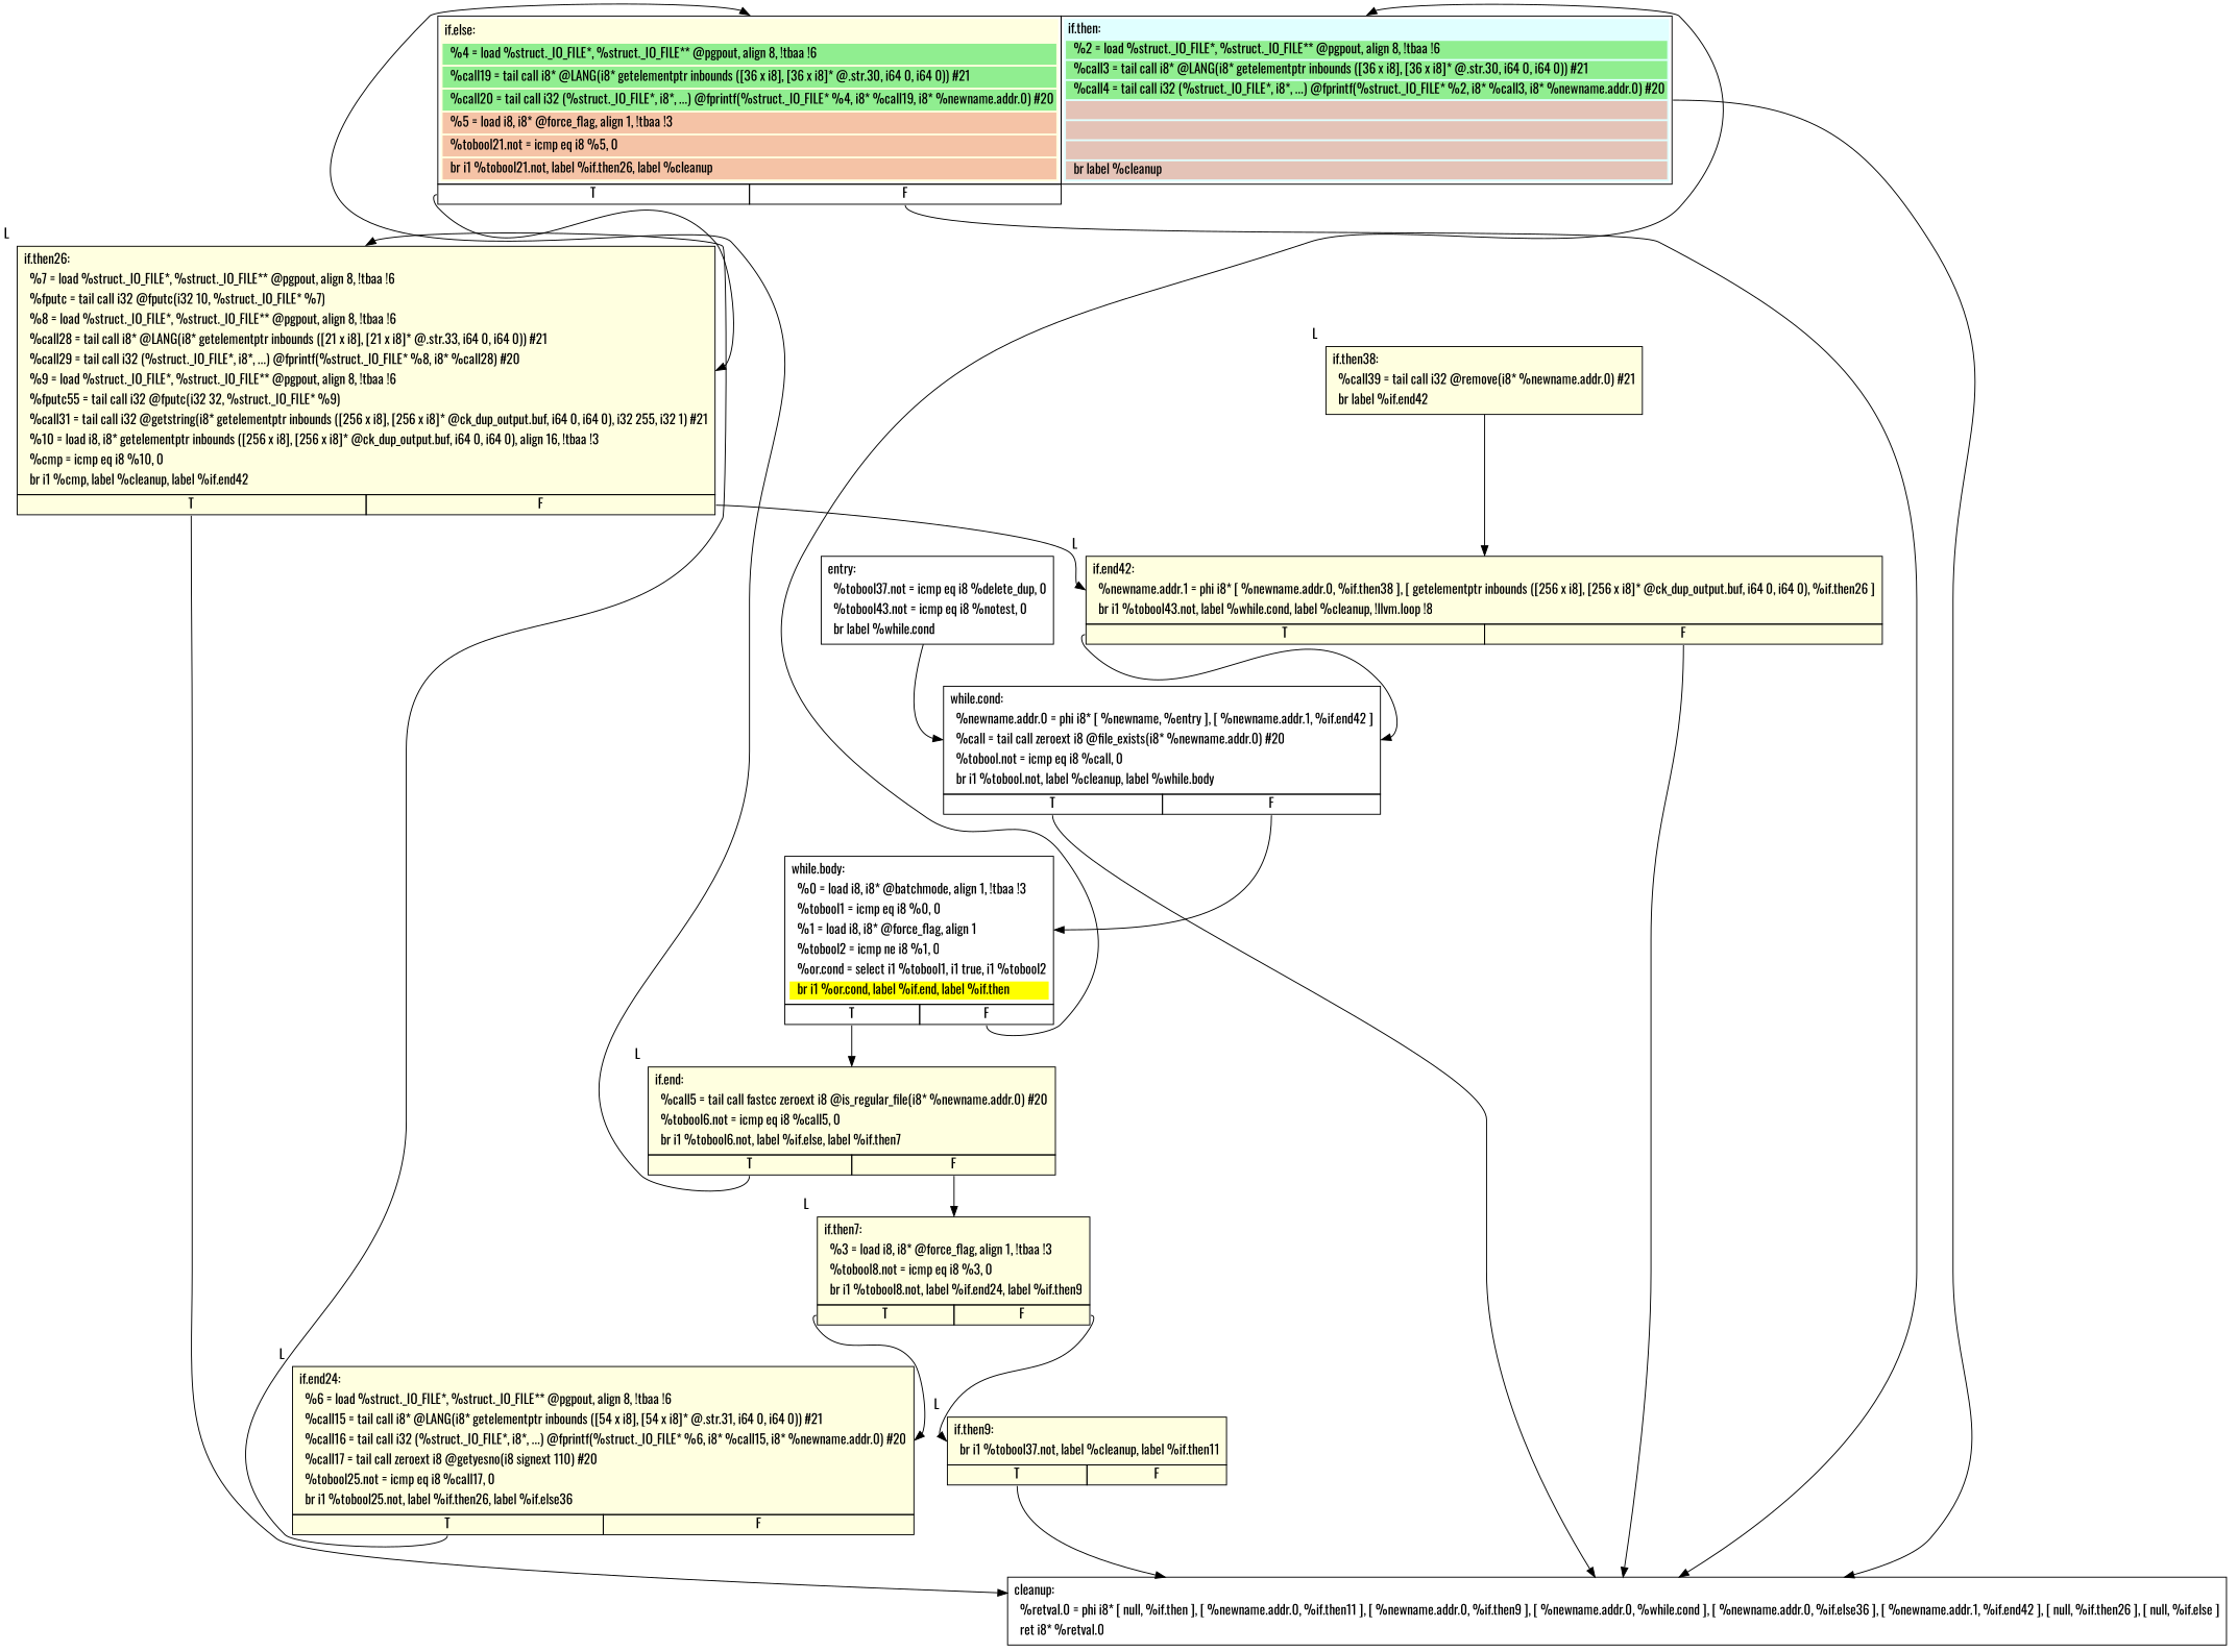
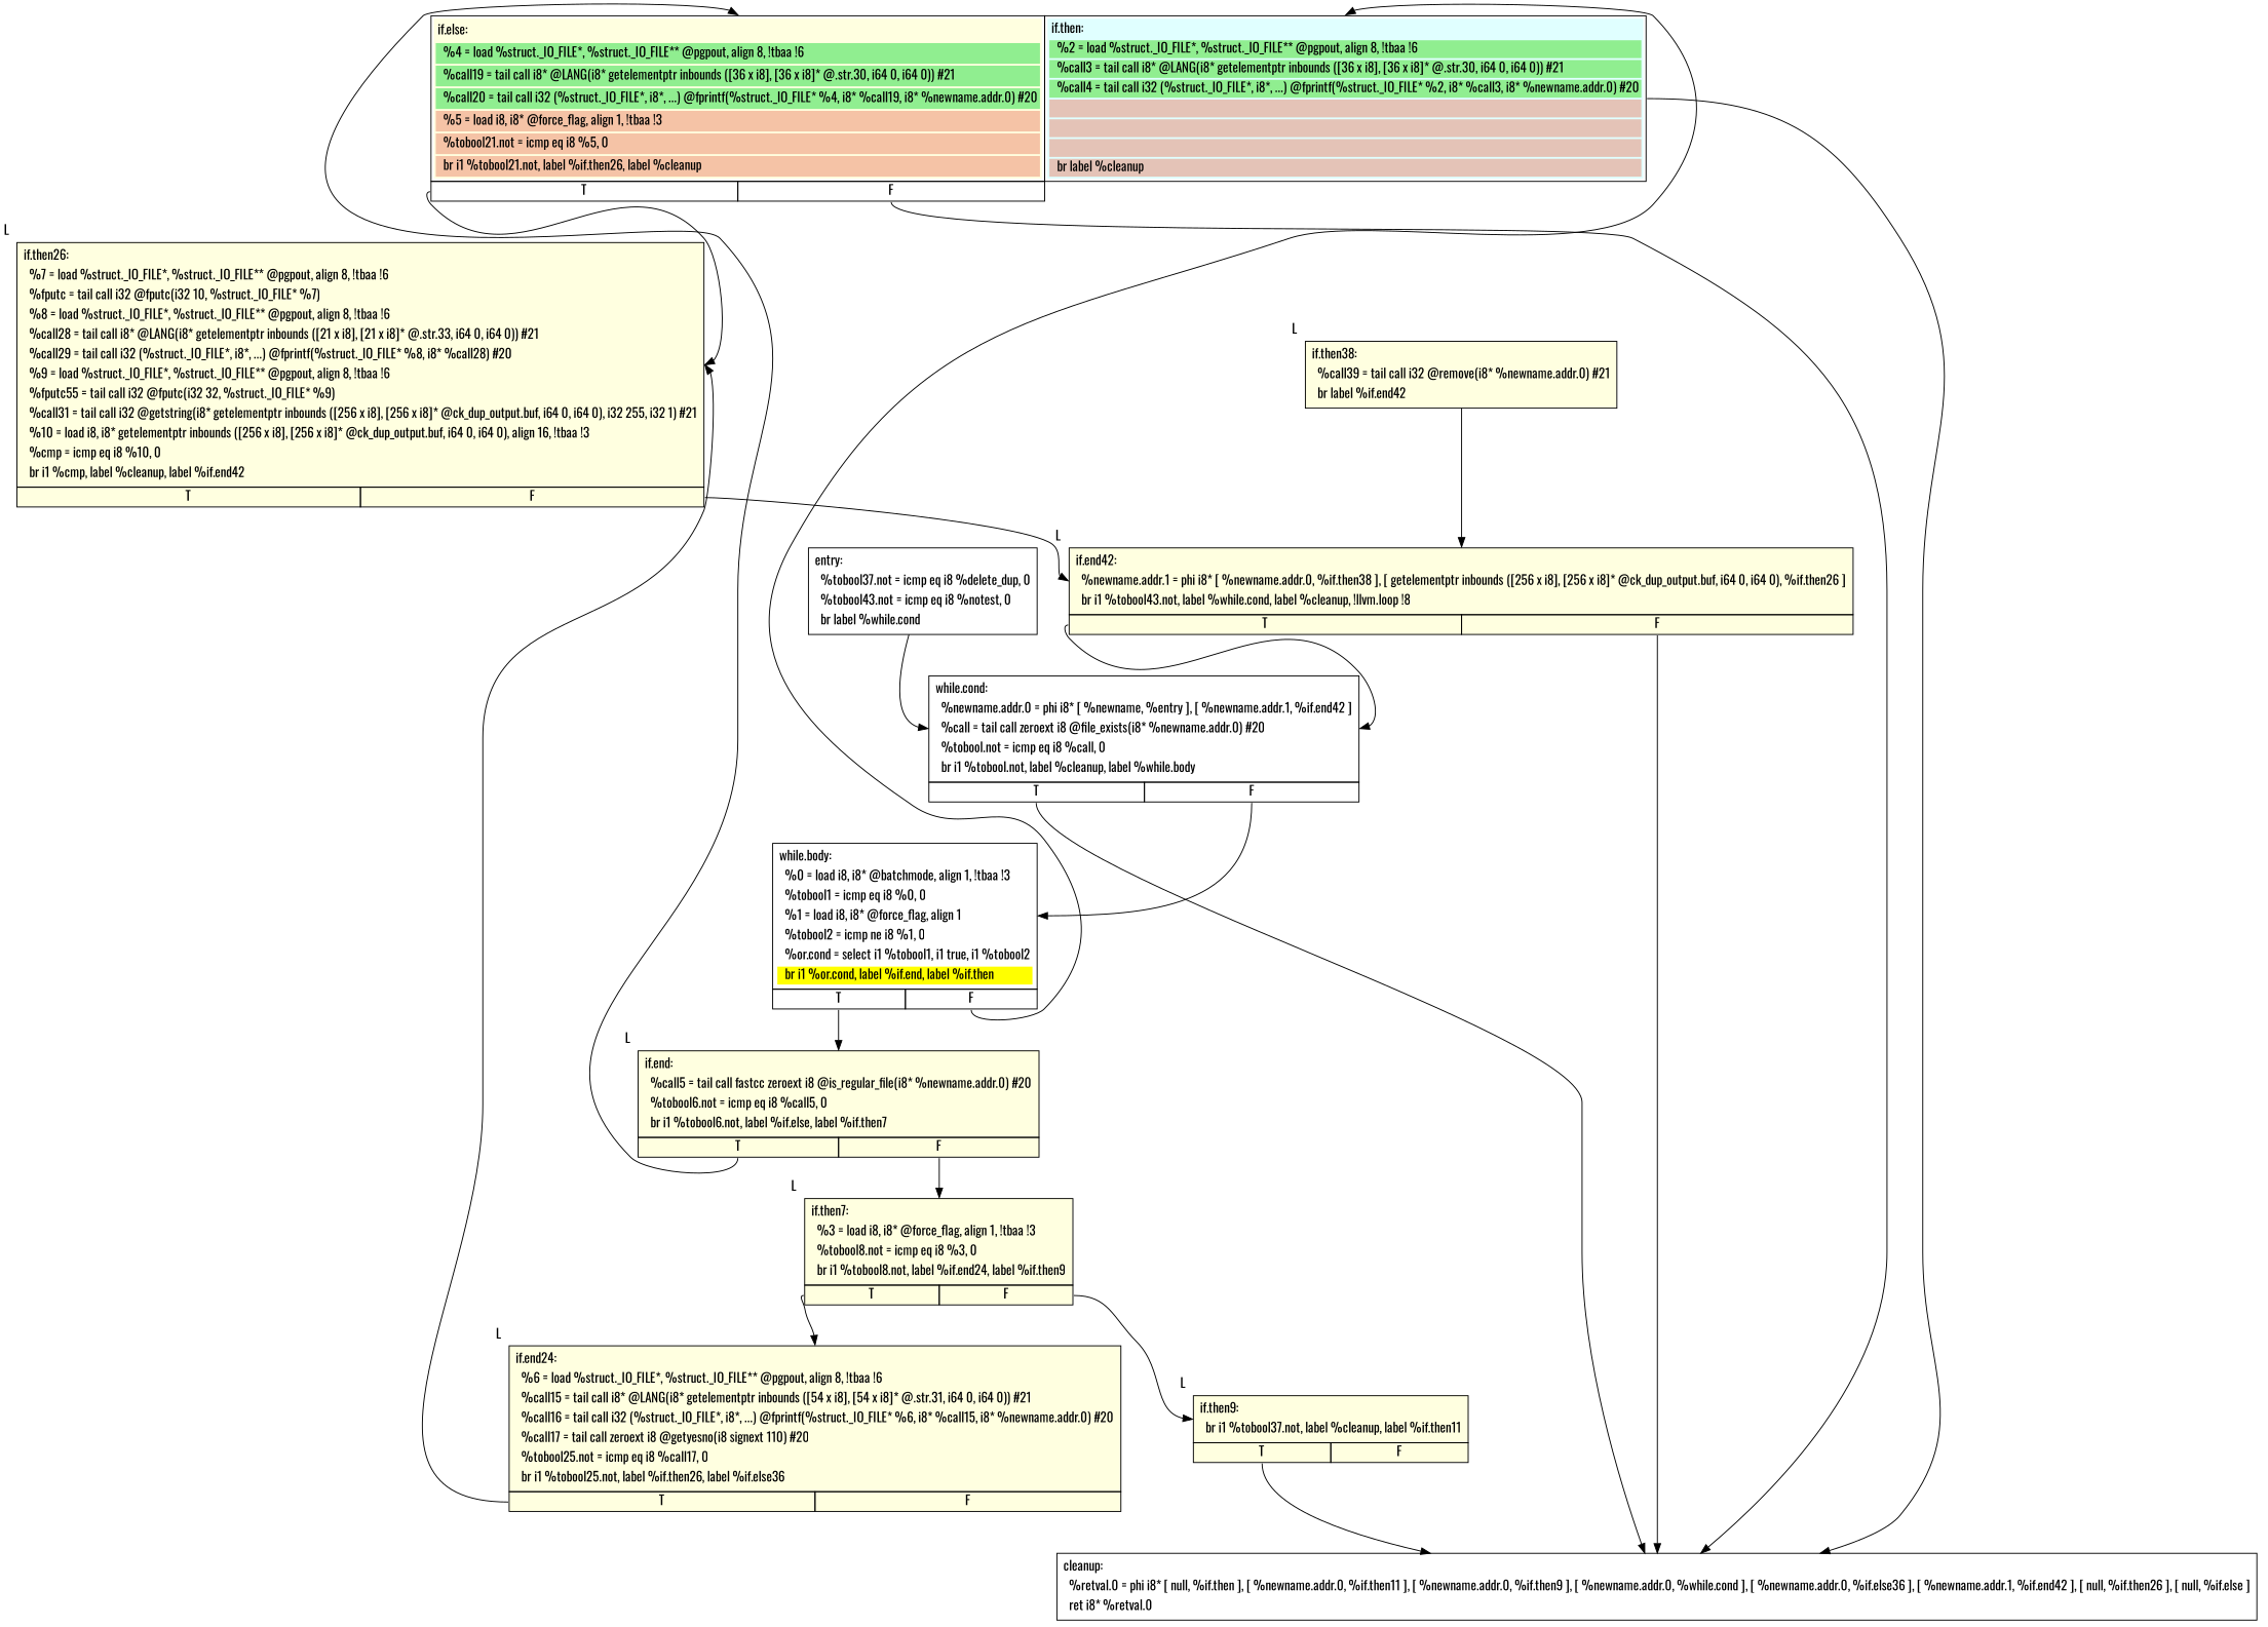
  digraph {
    fontname=Oswald
    node [fontname=Oswald shape=none xlabel=L]
    edge [fontname=Oswald headport=f tailport=fT]
    n1 [label=<<table border="0" cellspacing="0"> <tr><td port="f1" border="1" colspan="2"><table bgcolor="LightYellow" border="0"> <tr><td align="left">if.else:</td></tr> <tr><td bgcolor="lightgreen" align="left">  %4 = load %struct._IO_FILE*, %struct._IO_FILE** @pgpout, align 8, !tbaa !6</td></tr> <tr><td bgcolor="lightgreen" align="left">  %call19 = tail call i8* @LANG(i8* getelementptr inbounds ([36 x i8], [36 x i8]* @.str.30, i64 0, i64 0)) #21</td></tr> <tr><td bgcolor="lightgreen" align="left">  %call20 = tail call i32 (%struct._IO_FILE*, i8*, ...) @fprintf(%struct._IO_FILE* %4, i8* %call19, i8* %newname.addr.0) #20</td></tr> <tr><td bgcolor="#e8765c70" align="left">  %5 = load i8, i8* @force_flag, align 1, !tbaa !3</td></tr> <tr><td bgcolor="#e8765c70" align="left">  %tobool21.not = icmp eq i8 %5, 0</td></tr> <tr><td bgcolor="#e8765c70" align="left">  br i1 %tobool21.not, label %if.then26, label %cleanup</td></tr> </table> </td> <td port="f2" border="1" colspan="2"><table bgcolor="LightCyan" border="0"> <tr><td align="left">if.then:</td></tr> <tr><td bgcolor="lightgreen" align="left">  %2 = load %struct._IO_FILE*, %struct._IO_FILE** @pgpout, align 8, !tbaa !6</td></tr> <tr><td bgcolor="lightgreen" align="left">  %call3 = tail call i8* @LANG(i8* getelementptr inbounds ([36 x i8], [36 x i8]* @.str.30, i64 0, i64 0)) #21</td></tr> <tr><td bgcolor="lightgreen" align="left">  %call4 = tail call i32 (%struct._IO_FILE*, i8*, ...) @fprintf(%struct._IO_FILE* %2, i8* %call3, i8* %newname.addr.0) #20</td></tr> <tr><td bgcolor="#e8765c70" align="left"> </td></tr> <tr><td bgcolor="#e8765c70" align="left"> </td></tr> <tr><td bgcolor="#e8765c70" align="left"> </td></tr> <tr><td bgcolor="#e8765c70" align="left">  br label %cleanup</td></tr> </table> </td></tr> <tr><td border="1" port="f1T">T</td><td border="1" port="f1F">F</td> <td border="0" colspan="2"> </td> </tr> </table>> xlabel=""]
    n2 [label=<<table  bgcolor="LightYellow"  border="0" cellspacing="0"> <tr><td port="f" border="1" colspan="2"><table border="0"> <tr><td align="left">if.then26:</td></tr> <tr><td align="left">  %7 = load %struct._IO_FILE*, %struct._IO_FILE** @pgpout, align 8, !tbaa !6</td></tr> <tr><td align="left">  %fputc = tail call i32 @fputc(i32 10, %struct._IO_FILE* %7)</td></tr> <tr><td align="left">  %8 = load %struct._IO_FILE*, %struct._IO_FILE** @pgpout, align 8, !tbaa !6</td></tr> <tr><td align="left">  %call28 = tail call i8* @LANG(i8* getelementptr inbounds ([21 x i8], [21 x i8]* @.str.33, i64 0, i64 0)) #21</td></tr> <tr><td align="left">  %call29 = tail call i32 (%struct._IO_FILE*, i8*, ...) @fprintf(%struct._IO_FILE* %8, i8* %call28) #20</td></tr> <tr><td align="left">  %9 = load %struct._IO_FILE*, %struct._IO_FILE** @pgpout, align 8, !tbaa !6</td></tr> <tr><td align="left">  %fputc55 = tail call i32 @fputc(i32 32, %struct._IO_FILE* %9)</td></tr> <tr><td align="left">  %call31 = tail call i32 @getstring(i8* getelementptr inbounds ([256 x i8], [256 x i8]* @ck_dup_output.buf, i64 0, i64 0), i32 255, i32 1) #21</td></tr> <tr><td align="left">  %10 = load i8, i8* getelementptr inbounds ([256 x i8], [256 x i8]* @ck_dup_output.buf, i64 0, i64 0), align 16, !tbaa !3</td></tr> <tr><td align="left">  %cmp = icmp eq i8 %10, 0</td></tr> <tr><td align="left">  br i1 %cmp, label %cleanup, label %if.end42</td></tr> </table> </td></tr> <tr><td border="1" port="fT">T</td><td border="1" port="fF">F</td></tr> </table>>]
    n3 [label=<<table  border="0" cellspacing="0"> <tr><td port="f" border="1"><table border="0"> <tr><td align="left">cleanup:</td></tr> <tr><td align="left">  %retval.0 = phi i8* [ null, %if.then ], [ %newname.addr.0, %if.then11 ], [ %newname.addr.0, %if.then9 ], [ %newname.addr.0, %while.cond ], [ %newname.addr.0, %if.else36 ], [ %newname.addr.1, %if.end42 ], [ null, %if.then26 ], [ null, %if.else ]</td></tr> <tr><td align="left">  ret i8* %retval.0</td></tr> </table> </td></tr> </table>> xlabel=""]
    n4 [label=<<table  bgcolor="LightYellow"  border="0" cellspacing="0"> <tr><td port="f" border="1" colspan="2"><table border="0"> <tr><td align="left">if.end42:</td></tr> <tr><td align="left">  %newname.addr.1 = phi i8* [ %newname.addr.0, %if.then38 ], [ getelementptr inbounds ([256 x i8], [256 x i8]* @ck_dup_output.buf, i64 0, i64 0), %if.then26 ]</td></tr> <tr><td align="left">  br i1 %tobool43.not, label %while.cond, label %cleanup, !llvm.loop !8</td></tr> </table> </td></tr> <tr><td border="1" port="fT">T</td><td border="1" port="fF">F</td></tr> </table>>]
    n5 [label=<<table  border="0" cellspacing="0"> <tr><td port="f" border="1"><table border="0"> <tr><td align="left">entry:</td></tr> <tr><td align="left">  %tobool37.not = icmp eq i8 %delete_dup, 0</td></tr> <tr><td align="left">  %tobool43.not = icmp eq i8 %notest, 0</td></tr> <tr><td align="left">  br label %while.cond</td></tr> </table> </td></tr> </table>> xlabel=""]
    n6 [label=<<table  border="0" cellspacing="0"> <tr><td port="f" border="1" colspan="2"><table border="0"> <tr><td align="left">while.cond:</td></tr> <tr><td align="left">  %newname.addr.0 = phi i8* [ %newname, %entry ], [ %newname.addr.1, %if.end42 ]</td></tr> <tr><td align="left">  %call = tail call zeroext i8 @file_exists(i8* %newname.addr.0) #20</td></tr> <tr><td align="left">  %tobool.not = icmp eq i8 %call, 0</td></tr> <tr><td align="left">  br i1 %tobool.not, label %cleanup, label %while.body</td></tr> </table> </td></tr> <tr><td border="1" port="fT">T</td><td border="1" port="fF">F</td></tr> </table>> xlabel=""]
    n7 [label=<<table  border="0" cellspacing="0"> <tr><td port="f" border="1" colspan="2"><table border="0"> <tr><td align="left">while.body:</td></tr> <tr><td align="left">  %0 = load i8, i8* @batchmode, align 1, !tbaa !3</td></tr> <tr><td align="left">  %tobool1 = icmp eq i8 %0, 0</td></tr> <tr><td align="left">  %1 = load i8, i8* @force_flag, align 1</td></tr> <tr><td align="left">  %tobool2 = icmp ne i8 %1, 0</td></tr> <tr><td align="left">  %or.cond = select i1 %tobool1, i1 true, i1 %tobool2</td></tr> <tr><td bgcolor="yellow" align="left">  br i1 %or.cond, label %if.end, label %if.then</td></tr> </table> </td></tr> <tr><td border="1" port="fT">T</td><td border="1" port="fF">F</td></tr> </table>> xlabel=""]
    n8 [label=<<table  bgcolor="LightYellow"  border="0" cellspacing="0"> <tr><td port="f" border="1" colspan="2"><table border="0"> <tr><td align="left">if.end:</td></tr> <tr><td align="left">  %call5 = tail call fastcc zeroext i8 @is_regular_file(i8* %newname.addr.0) #20</td></tr> <tr><td align="left">  %tobool6.not = icmp eq i8 %call5, 0</td></tr> <tr><td align="left">  br i1 %tobool6.not, label %if.else, label %if.then7</td></tr> </table> </td></tr> <tr><td border="1" port="fT">T</td><td border="1" port="fF">F</td></tr> </table>>]
    n9 [label=<<table  bgcolor="LightYellow"  border="0" cellspacing="0"> <tr><td port="f" border="1" colspan="2"><table border="0"> <tr><td align="left">if.then7:</td></tr> <tr><td align="left">  %3 = load i8, i8* @force_flag, align 1, !tbaa !3</td></tr> <tr><td align="left">  %tobool8.not = icmp eq i8 %3, 0</td></tr> <tr><td align="left">  br i1 %tobool8.not, label %if.end24, label %if.then9</td></tr> </table> </td></tr> <tr><td border="1" port="fT">T</td><td border="1" port="fF">F</td></tr> </table>>]
    n10 [label=<<table  bgcolor="LightYellow"  border="0" cellspacing="0"> <tr><td port="f" border="1" colspan="2"><table border="0"> <tr><td align="left">if.then9:</td></tr> <tr><td align="left">  br i1 %tobool37.not, label %cleanup, label %if.then11</td></tr> </table> </td></tr> <tr><td border="1" port="fT">T</td><td border="1" port="fF">F</td></tr> </table>>]
    n11 [label=<<table  bgcolor="LightYellow"  border="0" cellspacing="0"> <tr><td port="f" border="1" colspan="2"><table border="0"> <tr><td align="left">if.end24:</td></tr> <tr><td align="left">  %6 = load %struct._IO_FILE*, %struct._IO_FILE** @pgpout, align 8, !tbaa !6</td></tr> <tr><td align="left">  %call15 = tail call i8* @LANG(i8* getelementptr inbounds ([54 x i8], [54 x i8]* @.str.31, i64 0, i64 0)) #21</td></tr> <tr><td align="left">  %call16 = tail call i32 (%struct._IO_FILE*, i8*, ...) @fprintf(%struct._IO_FILE* %6, i8* %call15, i8* %newname.addr.0) #20</td></tr> <tr><td align="left">  %call17 = tail call zeroext i8 @getyesno(i8 signext 110) #20</td></tr> <tr><td align="left">  %tobool25.not = icmp eq i8 %call17, 0</td></tr> <tr><td align="left">  br i1 %tobool25.not, label %if.then26, label %if.else36</td></tr> </table> </td></tr> <tr><td border="1" port="fT">T</td><td border="1" port="fF">F</td></tr> </table>>]
    n12 [label=<<table  bgcolor="LightYellow"  border="0" cellspacing="0"> <tr><td port="f" border="1"><table border="0"> <tr><td align="left">if.then38:</td></tr> <tr><td align="left">  %call39 = tail call i32 @remove(i8* %newname.addr.0) #21</td></tr> <tr><td align="left">  br label %if.end42</td></tr> </table> </td></tr> </table>>]
    n1 -> n2 [tailport=f1T]
    n1 -> n3 [tailport=f2]
    n1 -> n3 [tailport=f1F]
-   n2 -> n3
    n2 -> n4 [tailport=fF]
    n4 -> n3 [tailport=fF]
    n4 -> n6
    n5 -> n6 [tailport=f]
    n6 -> n3
    n6 -> n7 [tailport=fF]
    n7 -> n1 [headport=f2 tailport=fF]
    n7 -> n8
    n8 -> n1 [headport=f1]
    n8 -> n9 [tailport=fF]
    n9 -> n10 [tailport=fF]
    n9 -> n11
    n10 -> n3
    n11 -> n2
    n12 -> n4 [tailport=f]
  }
